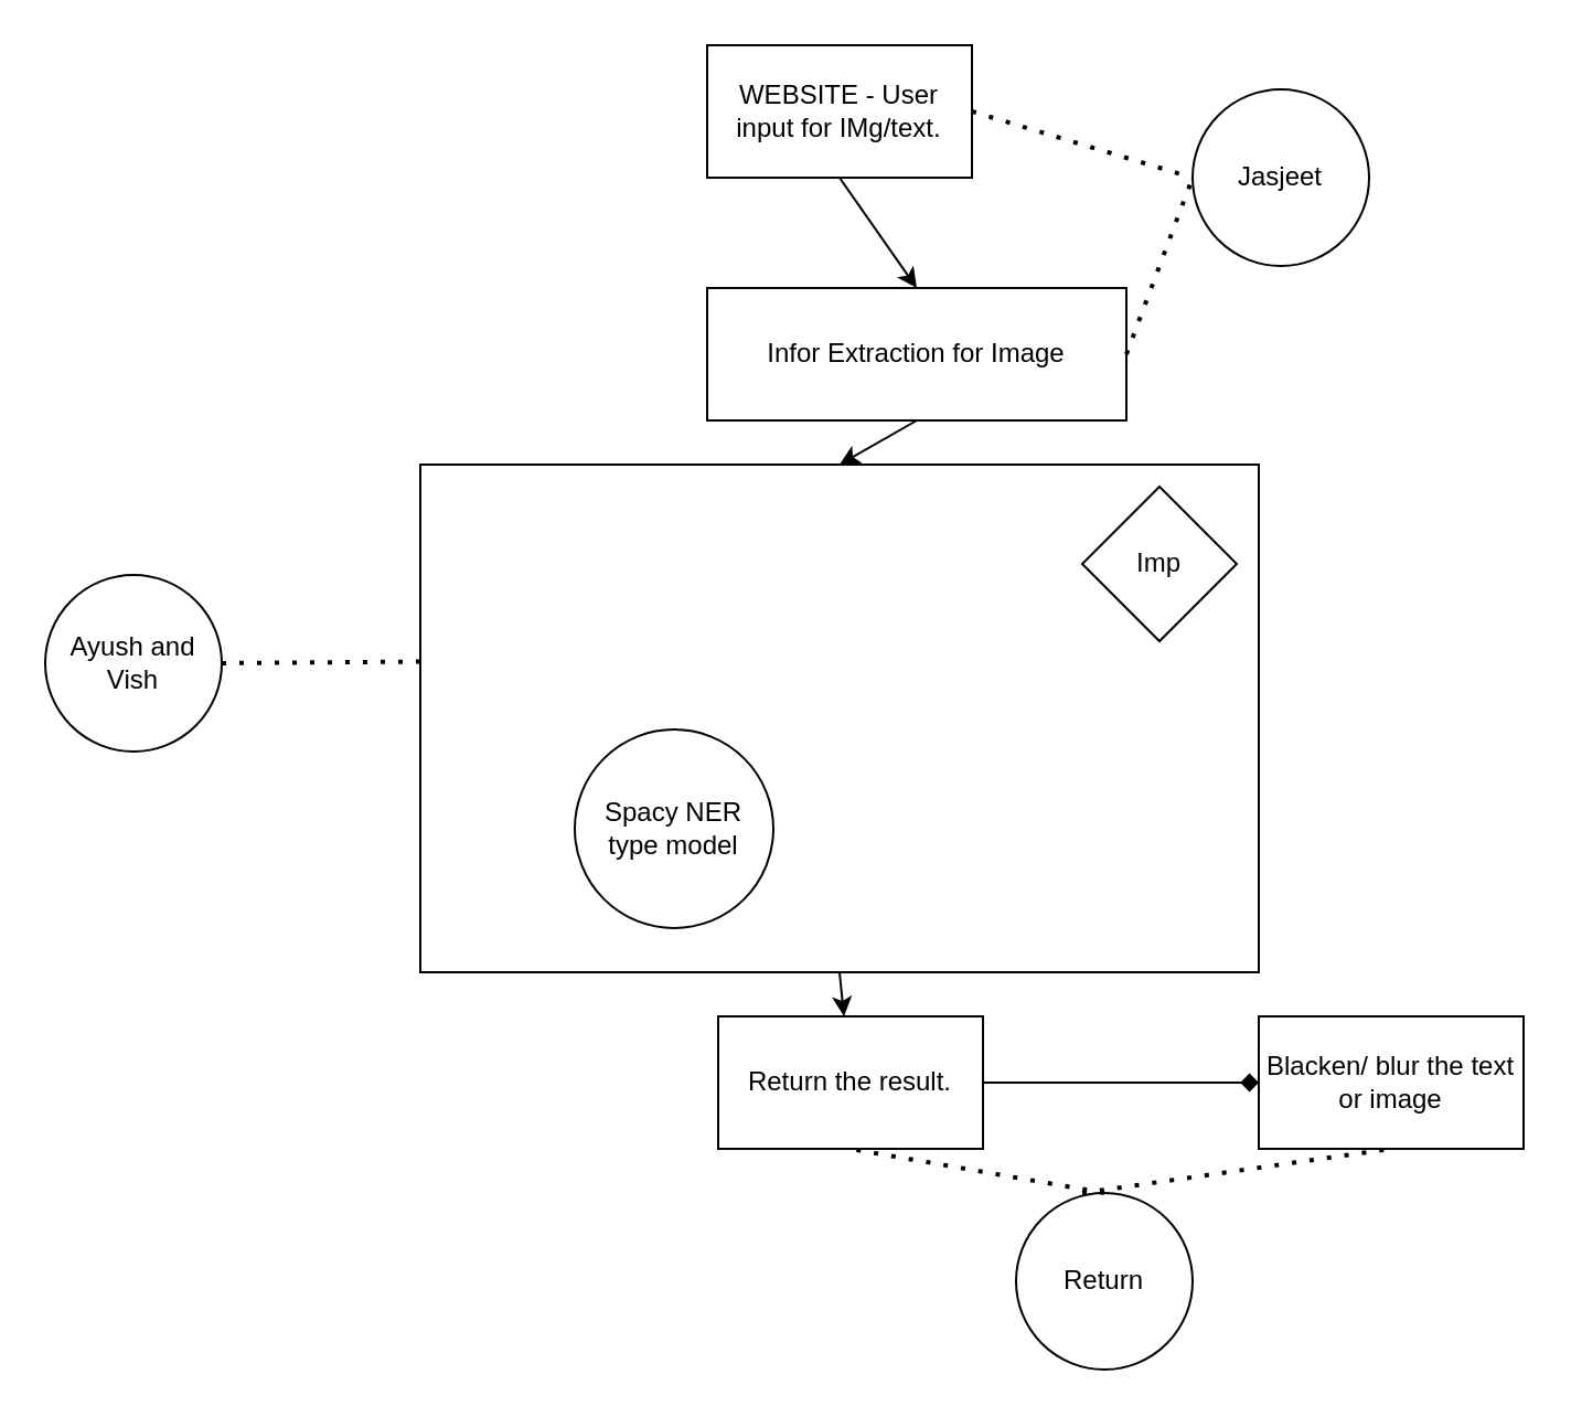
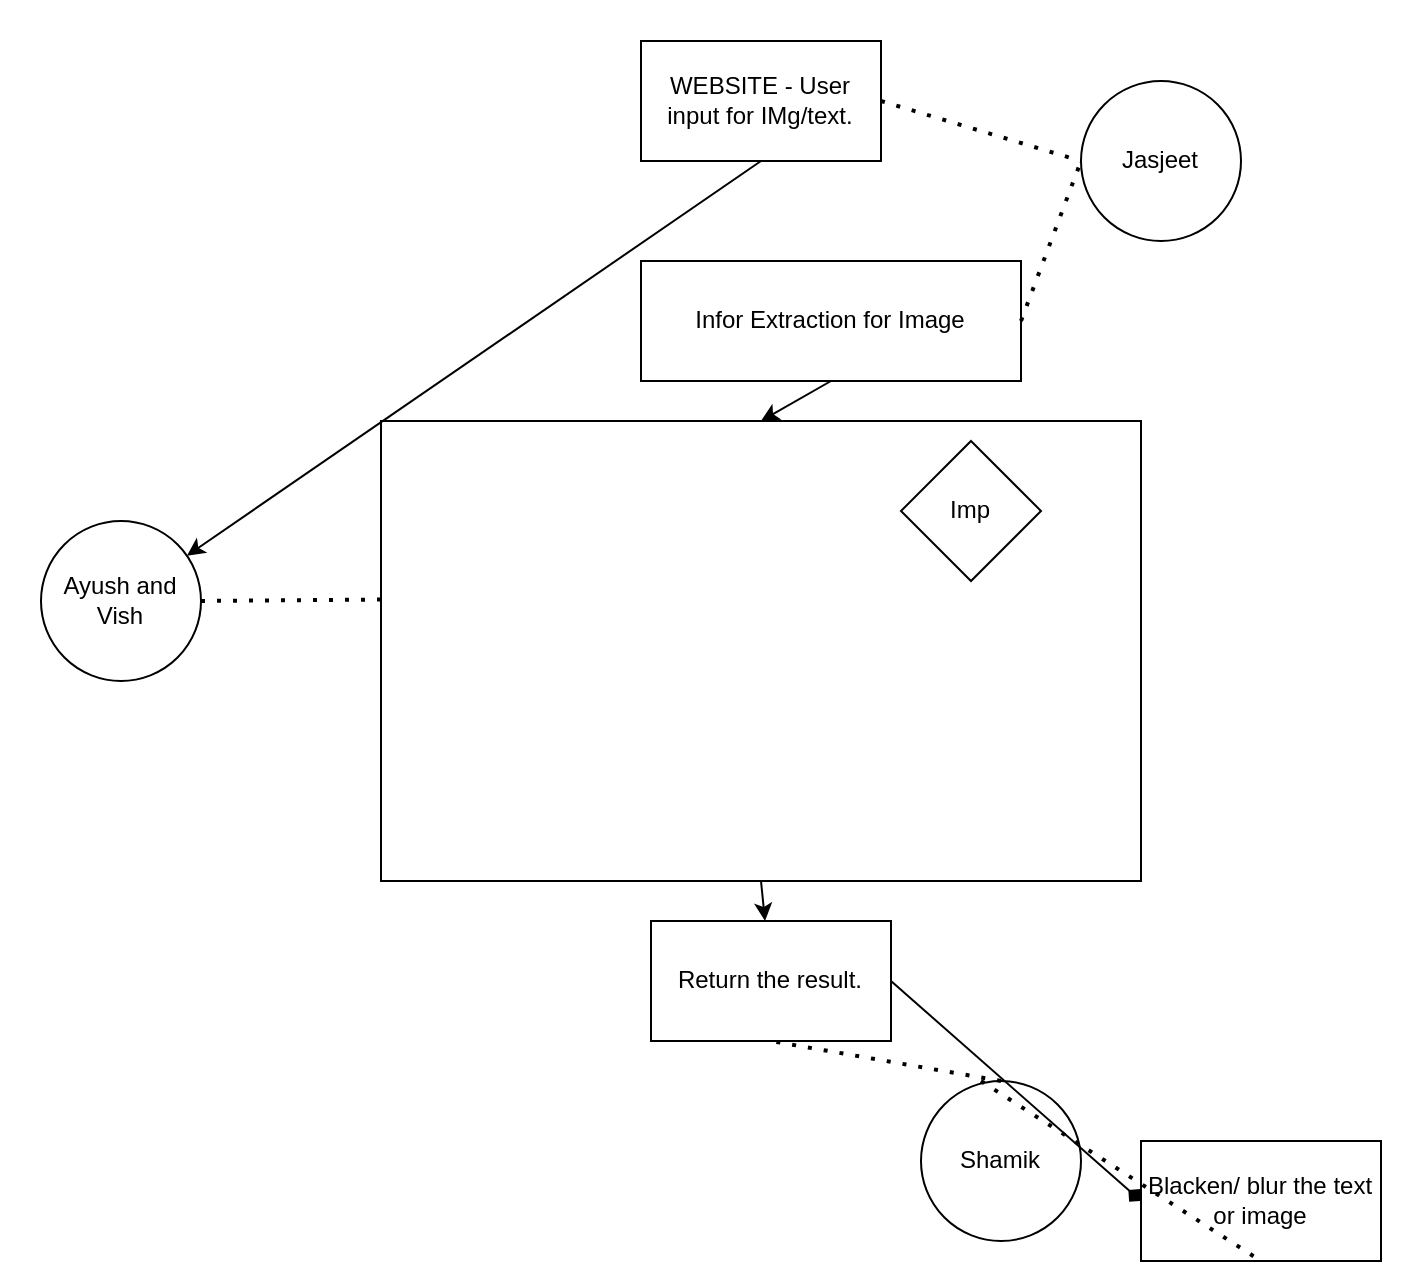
  <mxCell id="0" />
  <mxCell id="1" parent="0" />
  <mxCell id="2" value="" style="rounded=0;whiteSpace=wrap;html=1;" vertex="1" parent="1"><mxGeometry x="190" y="210" width="380" height="230" as="geometry" /></mxCell>
- <mxCell id="3" value="Spacy NER type model" style="ellipse;whiteSpace=wrap;html=1;aspect=fixed;" vertex="1" parent="1"><mxGeometry x="260" y="330" width="90" height="90" as="geometry" /></mxCell>
  <mxCell id="4" value="WEBSITE&amp;nbsp;- User input for IMg/text." style="rounded=0;whiteSpace=wrap;html=1;" vertex="1" parent="1"><mxGeometry x="320" y="20" width="120" height="60" as="geometry" /></mxCell>
  <mxCell id="5" value="Infor Extraction for Image" style="rounded=0;whiteSpace=wrap;html=1;" vertex="1" parent="1"><mxGeometry x="320" y="130" width="190" height="60" as="geometry" /></mxCell>
  <mxCell id="6" value="Return the result." style="rounded=0;whiteSpace=wrap;html=1;" vertex="1" parent="1"><mxGeometry x="325" y="460" width="120" height="60" as="geometry" /></mxCell>
- <mxCell id="7" value="Blacken/ blur the text or image" style="rounded=0;whiteSpace=wrap;html=1;" vertex="1" parent="1"><mxGeometry x="570" y="460" width="120" height="60" as="geometry" /></mxCell>
- <mxCell id="8" value="Imp" style="rhombus;whiteSpace=wrap;html=1;" vertex="1" parent="1"><mxGeometry x="490" y="220" width="70" height="70" as="geometry" /></mxCell>
+ <mxCell id="7" value="Blacken/ blur the text or image" style="rounded=0;whiteSpace=wrap;html=1;" vertex="1" parent="1"><mxGeometry x="570" y="570" width="120" height="60" as="geometry" /></mxCell>
+ <mxCell id="8" value="Imp" style="rhombus;whiteSpace=wrap;html=1;" vertex="1" parent="1"><mxGeometry x="450" y="220" width="70" height="70" as="geometry" /></mxCell>
  <mxCell id="9" value="Ayush and Vish" style="ellipse;whiteSpace=wrap;html=1;aspect=fixed;" vertex="1" parent="1"><mxGeometry x="20" y="260" width="80" height="80" as="geometry" /></mxCell>
  <mxCell id="10" value="Jasjeet" style="ellipse;whiteSpace=wrap;html=1;aspect=fixed;" vertex="1" parent="1"><mxGeometry x="540" y="40" width="80" height="80" as="geometry" /></mxCell>
- <mxCell id="11" value="Return" style="ellipse;whiteSpace=wrap;html=1;aspect=fixed;" vertex="1" parent="1"><mxGeometry x="460" y="540" width="80" height="80" as="geometry" /></mxCell>
- <mxCell id="12" value="" style="endArrow=classic;html=1;rounded=0;exitX=0.5;exitY=1;exitDx=0;exitDy=0;entryX=0.5;entryY=0;entryDx=0;entryDy=0;" edge="1" parent="1" source="4" target="5"><mxGeometry width="50" height="50" relative="1" as="geometry"><mxPoint x="360" y="300" as="sourcePoint" /><mxPoint x="410" y="250" as="targetPoint" /></mxGeometry></mxCell>
+ <mxCell id="11" value="Shamik" style="ellipse;whiteSpace=wrap;html=1;aspect=fixed;" vertex="1" parent="1"><mxGeometry x="460" y="540" width="80" height="80" as="geometry" /></mxCell>
+ <mxCell id="12" value="" style="endArrow=classic;html=1;rounded=0;exitX=0.5;exitY=1;exitDx=0;exitDy=0;" edge="1" parent="1" source="4" target="9"><mxGeometry width="50" height="50" relative="1" as="geometry"><mxPoint x="360" y="300" as="sourcePoint" /><mxPoint x="410" y="250" as="targetPoint" /></mxGeometry></mxCell>
  <mxCell id="13" value="" style="endArrow=classic;html=1;rounded=0;exitX=0.5;exitY=1;exitDx=0;exitDy=0;" edge="1" parent="1" source="2" target="6"><mxGeometry width="50" height="50" relative="1" as="geometry"><mxPoint x="360" y="300" as="sourcePoint" /><mxPoint x="410" y="250" as="targetPoint" /></mxGeometry></mxCell>
  <mxCell id="14" value="" style="endArrow=diamond;html=1;rounded=0;exitX=1;exitY=0.5;exitDx=0;exitDy=0;entryX=0;entryY=0.5;entryDx=0;entryDy=0;" edge="1" parent="1" source="6" target="7"><mxGeometry width="50" height="50" relative="1" as="geometry"><mxPoint x="360" y="300" as="sourcePoint" /><mxPoint x="410" y="250" as="targetPoint" /></mxGeometry></mxCell>
  <mxCell id="15" value="" style="endArrow=none;dashed=1;html=1;dashPattern=1 3;strokeWidth=2;rounded=0;exitX=1;exitY=0.5;exitDx=0;exitDy=0;entryX=0;entryY=0.5;entryDx=0;entryDy=0;" edge="1" parent="1" source="4" target="10"><mxGeometry width="50" height="50" relative="1" as="geometry"><mxPoint x="360" y="300" as="sourcePoint" /><mxPoint x="410" y="250" as="targetPoint" /></mxGeometry></mxCell>
  <mxCell id="16" value="" style="endArrow=none;dashed=1;html=1;dashPattern=1 3;strokeWidth=2;rounded=0;exitX=1;exitY=0.5;exitDx=0;exitDy=0;entryX=0;entryY=0.5;entryDx=0;entryDy=0;" edge="1" parent="1" source="5" target="10"><mxGeometry width="50" height="50" relative="1" as="geometry"><mxPoint x="360" y="300" as="sourcePoint" /><mxPoint x="410" y="250" as="targetPoint" /></mxGeometry></mxCell>
  <mxCell id="17" value="" style="endArrow=none;dashed=1;html=1;dashPattern=1 3;strokeWidth=2;rounded=0;exitX=1;exitY=0.5;exitDx=0;exitDy=0;entryX=0.007;entryY=0.388;entryDx=0;entryDy=0;entryPerimeter=0;" edge="1" parent="1" source="9" target="2"><mxGeometry width="50" height="50" relative="1" as="geometry"><mxPoint x="360" y="300" as="sourcePoint" /><mxPoint x="410" y="250" as="targetPoint" /></mxGeometry></mxCell>
  <mxCell id="18" value="" style="endArrow=none;dashed=1;html=1;dashPattern=1 3;strokeWidth=2;rounded=0;exitX=0.5;exitY=0;exitDx=0;exitDy=0;entryX=0.5;entryY=1;entryDx=0;entryDy=0;" edge="1" parent="1" source="11" target="6"><mxGeometry width="50" height="50" relative="1" as="geometry"><mxPoint x="360" y="300" as="sourcePoint" /><mxPoint x="410" y="250" as="targetPoint" /></mxGeometry></mxCell>
  <mxCell id="19" value="" style="endArrow=none;dashed=1;html=1;dashPattern=1 3;strokeWidth=2;rounded=0;entryX=0.5;entryY=1;entryDx=0;entryDy=0;" edge="1" parent="1" target="7"><mxGeometry width="50" height="50" relative="1" as="geometry"><mxPoint x="490" y="540" as="sourcePoint" /><mxPoint x="410" y="250" as="targetPoint" /></mxGeometry></mxCell>
  <mxCell id="20" value="" style="endArrow=classic;html=1;rounded=0;exitX=0.5;exitY=1;exitDx=0;exitDy=0;entryX=0.5;entryY=0;entryDx=0;entryDy=0;" edge="1" parent="1" source="5" target="2"><mxGeometry width="50" height="50" relative="1" as="geometry"><mxPoint x="360" y="390" as="sourcePoint" /><mxPoint x="410" y="340" as="targetPoint" /></mxGeometry></mxCell>
